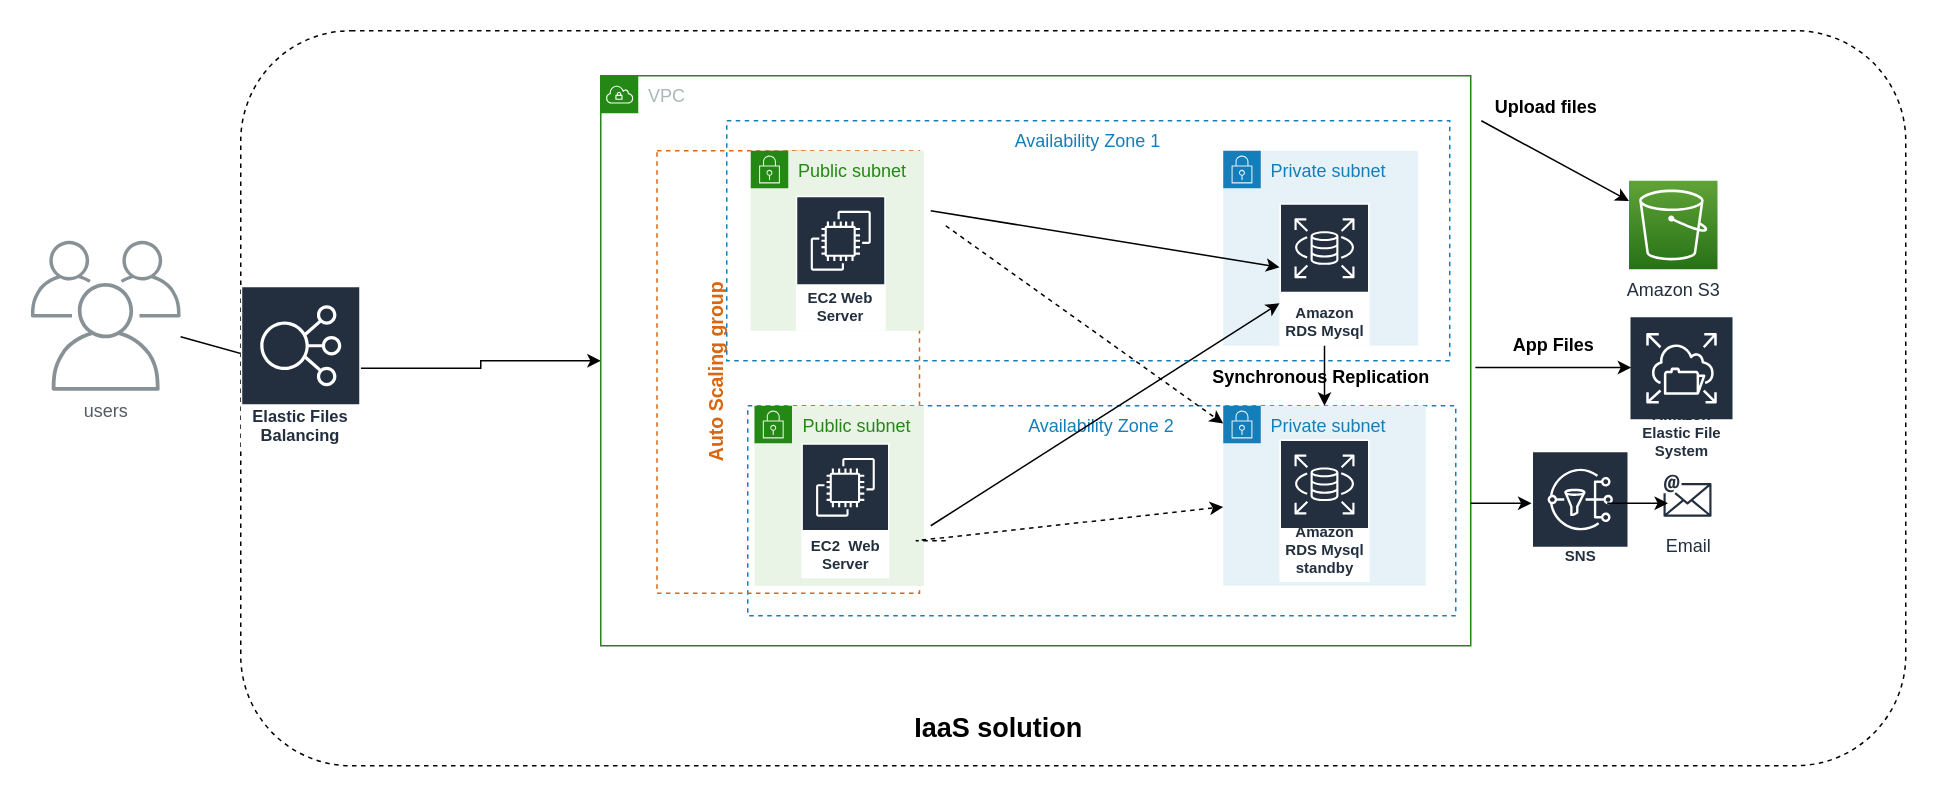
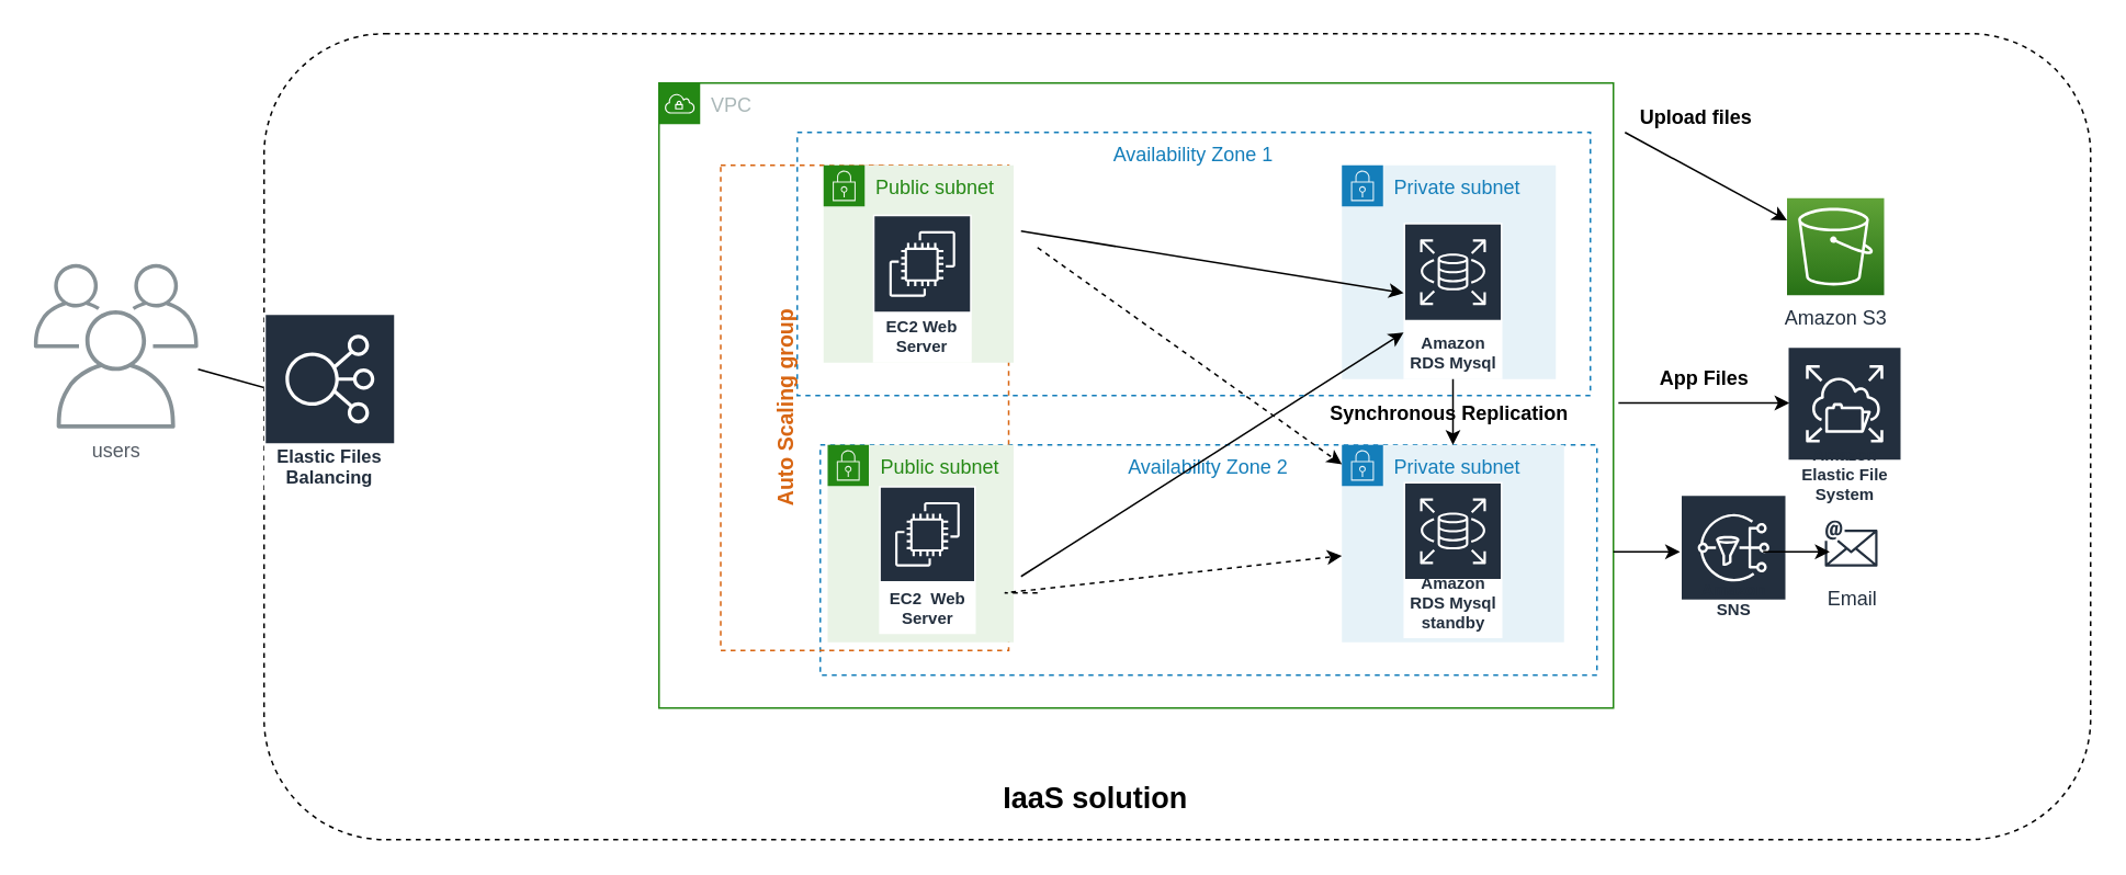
  <mxCell id="0" />
  <mxCell id="1" parent="0" />
  <mxCell id="2" value="users" style="sketch=0;outlineConnect=0;gradientColor=none;fontColor=#545B64;strokeColor=none;fillColor=#879196;dashed=0;verticalLabelPosition=bottom;verticalAlign=top;align=center;html=1;fontSize=12;fontStyle=0;aspect=fixed;shape=mxgraph.aws4.illustration_users;pointerEvents=1" parent="1" vertex="1"><mxGeometry x="20" y="160" width="100" height="100" as="geometry" /></mxCell>
  <mxCell id="3" value="" style="endArrow=classic;html=1;rounded=0;" parent="1" source="2" edge="1"><mxGeometry width="50" height="50" relative="1" as="geometry"><mxPoint x="380" y="310" as="sourcePoint" /><mxPoint x="199.5" y="246.214" as="targetPoint" /></mxGeometry></mxCell>
  <mxCell id="4" value="Availability Zone 1" style="fillColor=none;strokeColor=#147EBA;dashed=1;verticalAlign=top;fontStyle=0;fontColor=#147EBA;fontFamily=Helvetica;" vertex="1" parent="1"><mxGeometry x="480" y="89.75" width="490" height="150.25" as="geometry" /></mxCell>
  <mxCell id="5" value="" style="rounded=1;whiteSpace=wrap;html=1;dashed=1;" vertex="1" parent="1"><mxGeometry x="160" y="20" width="1110" height="490" as="geometry" /></mxCell>
  <mxCell id="6" value="Availability Zone 2" style="fillColor=none;strokeColor=#147EBA;dashed=1;verticalAlign=top;fontStyle=0;fontColor=#147EBA;fontFamily=Helvetica;" vertex="1" parent="1"><mxGeometry x="498" y="270" width="472" height="140" as="geometry" /></mxCell>
  <mxCell id="7" value="Private subnet" style="points=[[0,0],[0.25,0],[0.5,0],[0.75,0],[1,0],[1,0.25],[1,0.5],[1,0.75],[1,1],[0.75,1],[0.5,1],[0.25,1],[0,1],[0,0.75],[0,0.5],[0,0.25]];outlineConnect=0;gradientColor=none;html=1;whiteSpace=wrap;fontSize=12;fontStyle=0;container=1;pointerEvents=0;collapsible=0;recursiveResize=0;shape=mxgraph.aws4.group;grIcon=mxgraph.aws4.group_security_group;grStroke=0;strokeColor=#147EBA;fillColor=#E6F2F8;verticalAlign=top;align=left;spacingLeft=30;fontColor=#147EBA;dashed=0;" vertex="1" parent="1"><mxGeometry x="815" y="100" width="130" height="130" as="geometry" /></mxCell>
  <mxCell id="8" value="Amazon RDS Mysql" style="sketch=0;outlineConnect=0;fontColor=#232F3E;gradientColor=none;strokeColor=#ffffff;fillColor=#232F3E;dashed=0;verticalLabelPosition=middle;verticalAlign=bottom;align=center;html=1;whiteSpace=wrap;fontSize=10;fontStyle=1;spacing=3;shape=mxgraph.aws4.productIcon;prIcon=mxgraph.aws4.rds;fontFamily=Helvetica;" vertex="1" parent="1"><mxGeometry x="852.5" y="135" width="60" height="95" as="geometry" /></mxCell>
- <mxCell id="9" style="edgeStyle=orthogonalEdgeStyle;rounded=0;orthogonalLoop=1;jettySize=auto;html=1;fontFamily=Helvetica;entryX=0;entryY=0.5;entryDx=0;entryDy=0;" edge="1" parent="1" source="10" target="11"><mxGeometry relative="1" as="geometry" /></mxCell>
  <mxCell id="10" value="&lt;font style=&quot;font-size: 11px&quot;&gt;Elastic Files Balancing&lt;/font&gt;" style="sketch=0;outlineConnect=0;fontColor=#232F3E;gradientColor=none;strokeColor=#ffffff;fillColor=#232F3E;dashed=0;verticalLabelPosition=middle;verticalAlign=bottom;align=center;html=1;whiteSpace=wrap;fontSize=10;fontStyle=1;spacing=3;shape=mxgraph.aws4.productIcon;prIcon=mxgraph.aws4.elastic_load_balancing;fontFamily=Helvetica;" vertex="1" parent="1"><mxGeometry x="160" y="190" width="80" height="110" as="geometry" /></mxCell>
  <mxCell id="11" value="VPC" style="points=[[0,0],[0.25,0],[0.5,0],[0.75,0],[1,0],[1,0.25],[1,0.5],[1,0.75],[1,1],[0.75,1],[0.5,1],[0.25,1],[0,1],[0,0.75],[0,0.5],[0,0.25]];outlineConnect=0;gradientColor=none;html=1;whiteSpace=wrap;fontSize=12;fontStyle=0;container=0;pointerEvents=0;collapsible=0;recursiveResize=0;shape=mxgraph.aws4.group;grIcon=mxgraph.aws4.group_vpc;strokeColor=#248814;fillColor=none;verticalAlign=top;align=left;spacingLeft=30;fontColor=#AAB7B8;dashed=0;fontFamily=Helvetica;" vertex="1" parent="1"><mxGeometry x="400" y="50" width="580" height="380" as="geometry" /></mxCell>
  <mxCell id="12" value="&lt;b&gt;&lt;font style=&quot;font-size: 13px&quot;&gt;Auto Scaling group&lt;/font&gt;&lt;/b&gt;" style="points=[[0,0],[0.25,0],[0.5,0],[0.75,0],[1,0],[1,0.25],[1,0.5],[1,0.75],[1,1],[0.75,1],[0.5,1],[0.25,1],[0,1],[0,0.75],[0,0.5],[0,0.25]];outlineConnect=0;gradientColor=none;html=1;whiteSpace=wrap;fontSize=12;fontStyle=0;container=0;pointerEvents=0;collapsible=0;recursiveResize=0;shape=mxgraph.aws4.groupCenter;grIcon=mxgraph.aws4.group_auto_scaling_group;grStroke=1;strokeColor=#D86613;fillColor=none;verticalAlign=top;align=center;fontColor=#D86613;dashed=1;spacingTop=25;fontFamily=Helvetica;direction=south;rotation=-90;" vertex="1" parent="1"><mxGeometry x="377.5" y="160" width="295" height="175" as="geometry" /></mxCell>
  <mxCell id="13" value="Public subnet" style="points=[[0,0],[0.25,0],[0.5,0],[0.75,0],[1,0],[1,0.25],[1,0.5],[1,0.75],[1,1],[0.75,1],[0.5,1],[0.25,1],[0,1],[0,0.75],[0,0.5],[0,0.25]];outlineConnect=0;gradientColor=none;html=1;whiteSpace=wrap;fontSize=12;fontStyle=0;container=0;pointerEvents=0;collapsible=0;recursiveResize=0;shape=mxgraph.aws4.group;grIcon=mxgraph.aws4.group_security_group;grStroke=0;strokeColor=#248814;fillColor=#E9F3E6;verticalAlign=top;align=left;spacingLeft=30;fontColor=#248814;dashed=0;fontFamily=Helvetica;" vertex="1" parent="1"><mxGeometry x="500" y="100" width="115.5" height="120" as="geometry" /></mxCell>
  <mxCell id="14" value="Public subnet" style="points=[[0,0],[0.25,0],[0.5,0],[0.75,0],[1,0],[1,0.25],[1,0.5],[1,0.75],[1,1],[0.75,1],[0.5,1],[0.25,1],[0,1],[0,0.75],[0,0.5],[0,0.25]];outlineConnect=0;gradientColor=none;html=1;whiteSpace=wrap;fontSize=12;fontStyle=0;container=1;pointerEvents=0;collapsible=0;recursiveResize=0;shape=mxgraph.aws4.group;grIcon=mxgraph.aws4.group_security_group;grStroke=0;strokeColor=#248814;fillColor=#E9F3E6;verticalAlign=top;align=left;spacingLeft=30;fontColor=#248814;dashed=0;fontFamily=Helvetica;" vertex="1" parent="1"><mxGeometry x="502.5" y="270" width="113" height="120" as="geometry" /></mxCell>
  <mxCell id="15" value="EC2&amp;nbsp; Web Server" style="sketch=0;outlineConnect=0;fontColor=#232F3E;gradientColor=none;strokeColor=#ffffff;fillColor=#232F3E;dashed=0;verticalLabelPosition=middle;verticalAlign=bottom;align=center;html=1;whiteSpace=wrap;fontSize=10;fontStyle=1;spacing=3;shape=mxgraph.aws4.productIcon;prIcon=mxgraph.aws4.ec2;fontFamily=Helvetica;" vertex="1" parent="14"><mxGeometry x="31.25" y="25" width="58.75" height="90" as="geometry" /></mxCell>
  <mxCell id="16" value="EC2 Web Server" style="sketch=0;outlineConnect=0;fontColor=#232F3E;gradientColor=none;strokeColor=#ffffff;fillColor=#232F3E;dashed=0;verticalLabelPosition=middle;verticalAlign=bottom;align=center;html=1;whiteSpace=wrap;fontSize=10;fontStyle=1;spacing=3;shape=mxgraph.aws4.productIcon;prIcon=mxgraph.aws4.ec2;fontFamily=Helvetica;" vertex="1" parent="1"><mxGeometry x="530" y="130" width="60" height="90" as="geometry" /></mxCell>
  <mxCell id="17" style="rounded=0;orthogonalLoop=1;jettySize=auto;html=1;fontFamily=Helvetica;" edge="1" parent="1" target="8"><mxGeometry relative="1" as="geometry"><mxPoint x="924" y="30" as="targetPoint" /><mxPoint x="620" y="350" as="sourcePoint" /><Array as="points"><mxPoint x="620" y="350" /></Array></mxGeometry></mxCell>
  <mxCell id="18" style="rounded=0;orthogonalLoop=1;jettySize=auto;html=1;fontFamily=Helvetica;" edge="1" parent="1" target="8"><mxGeometry relative="1" as="geometry"><mxPoint x="878.654" y="231" as="targetPoint" /><mxPoint x="620" y="140" as="sourcePoint" /><Array as="points"><mxPoint x="620" y="140" /></Array></mxGeometry></mxCell>
  <mxCell id="19" value="&lt;span style=&quot;font-size: 18px;&quot;&gt;&lt;font style=&quot;font-size: 18px;&quot;&gt;IaaS solution&lt;/font&gt;&lt;/span&gt;" style="text;html=1;align=center;verticalAlign=middle;resizable=0;points=[];autosize=1;strokeColor=none;fillColor=none;fontFamily=Helvetica;fontSize=18;fontStyle=1" vertex="1" parent="1"><mxGeometry x="600" y="470" width="130" height="30" as="geometry" /></mxCell>
  <mxCell id="20" value="Private subnet" style="points=[[0,0],[0.25,0],[0.5,0],[0.75,0],[1,0],[1,0.25],[1,0.5],[1,0.75],[1,1],[0.75,1],[0.5,1],[0.25,1],[0,1],[0,0.75],[0,0.5],[0,0.25]];outlineConnect=0;gradientColor=none;html=1;whiteSpace=wrap;fontSize=12;fontStyle=0;container=1;pointerEvents=0;collapsible=0;recursiveResize=0;shape=mxgraph.aws4.group;grIcon=mxgraph.aws4.group_security_group;grStroke=0;strokeColor=#147EBA;fillColor=#E6F2F8;verticalAlign=top;align=left;spacingLeft=30;fontColor=#147EBA;dashed=0;" vertex="1" parent="1"><mxGeometry x="815" y="270" width="135" height="120" as="geometry" /></mxCell>
  <mxCell id="21" value="Amazon RDS Mysql&lt;br&gt;standby" style="sketch=0;outlineConnect=0;fontColor=#232F3E;gradientColor=none;strokeColor=#ffffff;fillColor=#232F3E;dashed=0;verticalLabelPosition=middle;verticalAlign=bottom;align=center;html=1;whiteSpace=wrap;fontSize=10;fontStyle=1;spacing=3;shape=mxgraph.aws4.productIcon;prIcon=mxgraph.aws4.rds;fontFamily=Helvetica;" vertex="1" parent="20"><mxGeometry x="37.5" y="22.5" width="60" height="95" as="geometry" /></mxCell>
  <mxCell id="22" value="&lt;span style=&quot;font-size: 13px&quot;&gt;&lt;font style=&quot;font-size: 12px&quot;&gt;Synchronous Replication&lt;br&gt;&lt;/font&gt;&lt;/span&gt;" style="text;html=1;align=center;verticalAlign=middle;resizable=0;points=[];autosize=1;strokeColor=none;fillColor=none;fontFamily=Helvetica;fontSize=13;fontStyle=1" vertex="1" parent="1"><mxGeometry x="800" y="240" width="160" height="20" as="geometry" /></mxCell>
  <mxCell id="23" value="" style="endArrow=classic;html=1;rounded=0;fontSize=12;" edge="1" parent="1" source="8" target="20"><mxGeometry width="50" height="50" relative="1" as="geometry"><mxPoint x="1030" y="270" as="sourcePoint" /><mxPoint x="1080" y="220" as="targetPoint" /></mxGeometry></mxCell>
  <mxCell id="24" style="rounded=0;orthogonalLoop=1;jettySize=auto;html=1;fontFamily=Helvetica;dashed=1;" edge="1" parent="1" target="20"><mxGeometry relative="1" as="geometry"><mxPoint x="862.5" y="187.643" as="targetPoint" /><mxPoint x="630" y="150" as="sourcePoint" /><Array as="points"><mxPoint x="630" y="150" /></Array></mxGeometry></mxCell>
  <mxCell id="25" style="rounded=0;orthogonalLoop=1;jettySize=auto;html=1;fontFamily=Helvetica;dashed=1;" edge="1" parent="1" target="20"><mxGeometry relative="1" as="geometry"><mxPoint x="862.5" y="211.643" as="targetPoint" /><mxPoint x="630" y="360" as="sourcePoint" /><Array as="points"><mxPoint x="610" y="360" /></Array></mxGeometry></mxCell>
  <mxCell id="26" value="Amazon S3" style="outlineConnect=0;fontColor=#232F3E;gradientColor=#60A337;gradientDirection=north;fillColor=#277116;strokeColor=#ffffff;dashed=0;verticalLabelPosition=bottom;verticalAlign=top;align=center;html=1;fontSize=12;fontStyle=0;aspect=fixed;shape=mxgraph.aws4.resourceIcon;resIcon=mxgraph.aws4.s3;labelBackgroundColor=#ffffff;" vertex="1" parent="1"><mxGeometry x="1085.5" y="120" width="59" height="59" as="geometry" /></mxCell>
  <mxCell id="27" value="Amazon Elastic File System" style="sketch=0;outlineConnect=0;fontColor=#232F3E;gradientColor=none;strokeColor=#ffffff;fillColor=#232F3E;dashed=0;verticalLabelPosition=middle;verticalAlign=bottom;align=center;html=1;whiteSpace=wrap;fontSize=10;fontStyle=1;spacing=3;shape=mxgraph.aws4.productIcon;prIcon=mxgraph.aws4.elastic_file_system;" vertex="1" parent="1"><mxGeometry x="1085.5" y="210" width="70" height="100" as="geometry" /></mxCell>
  <mxCell id="28" value="&lt;span style=&quot;font-size: 13px&quot;&gt;&lt;font style=&quot;font-size: 12px&quot;&gt;Upload files&lt;br&gt;&lt;/font&gt;&lt;/span&gt;" style="text;html=1;align=center;verticalAlign=middle;resizable=0;points=[];autosize=1;strokeColor=none;fillColor=none;fontFamily=Helvetica;fontSize=13;fontStyle=1" vertex="1" parent="1"><mxGeometry x="990" y="60" width="80" height="20" as="geometry" /></mxCell>
  <mxCell id="29" value="&lt;span style=&quot;font-size: 13px&quot;&gt;&lt;font style=&quot;font-size: 12px&quot;&gt;App Files&lt;br&gt;&lt;/font&gt;&lt;/span&gt;" style="text;html=1;align=center;verticalAlign=middle;resizable=0;points=[];autosize=1;strokeColor=none;fillColor=none;fontFamily=Helvetica;fontSize=13;fontStyle=1" vertex="1" parent="1"><mxGeometry x="1000" y="219" width="70" height="20" as="geometry" /></mxCell>
  <mxCell id="30" value="" style="endArrow=classic;html=1;rounded=0;fontSize=12;exitX=-0.037;exitY=1;exitDx=0;exitDy=0;exitPerimeter=0;" edge="1" parent="1" source="28" target="26"><mxGeometry width="50" height="50" relative="1" as="geometry"><mxPoint x="985" y="185" as="sourcePoint" /><mxPoint x="1035" y="135" as="targetPoint" /></mxGeometry></mxCell>
  <mxCell id="31" value="" style="endArrow=classic;html=1;rounded=0;fontSize=12;" edge="1" parent="1"><mxGeometry width="50" height="50" relative="1" as="geometry"><mxPoint x="983.05" y="244.5" as="sourcePoint" /><mxPoint x="1086.96" y="244.5" as="targetPoint" /></mxGeometry></mxCell>
  <mxCell id="32" value="Amazon SNS" style="sketch=0;outlineConnect=0;fontColor=#232F3E;gradientColor=none;strokeColor=#ffffff;fillColor=#232F3E;dashed=0;verticalLabelPosition=middle;verticalAlign=bottom;align=center;html=1;whiteSpace=wrap;fontSize=10;fontStyle=1;spacing=3;shape=mxgraph.aws4.productIcon;prIcon=mxgraph.aws4.sns;" vertex="1" parent="1"><mxGeometry x="1020.5" y="300" width="65" height="80" as="geometry" /></mxCell>
  <mxCell id="33" value="Email" style="sketch=0;outlineConnect=0;fontColor=#232F3E;gradientColor=none;strokeColor=#232F3E;fillColor=#ffffff;dashed=0;verticalLabelPosition=bottom;verticalAlign=top;align=center;html=1;fontSize=12;fontStyle=0;aspect=fixed;shape=mxgraph.aws4.resourceIcon;resIcon=mxgraph.aws4.email;" vertex="1" parent="1"><mxGeometry x="1104.5" y="310" width="40" height="40" as="geometry" /></mxCell>
  <mxCell id="34" value="" style="endArrow=classic;html=1;rounded=0;fontSize=12;" edge="1" parent="1"><mxGeometry width="50" height="50" relative="1" as="geometry"><mxPoint x="980" y="335" as="sourcePoint" /><mxPoint x="1020.5" y="335" as="targetPoint" /><Array as="points" /></mxGeometry></mxCell>
  <mxCell id="35" value="" style="endArrow=classic;html=1;rounded=0;fontSize=12;" edge="1" parent="1"><mxGeometry width="50" height="50" relative="1" as="geometry"><mxPoint x="1071" y="335" as="sourcePoint" /><mxPoint x="1111.5" y="335" as="targetPoint" /><Array as="points" /></mxGeometry></mxCell>
  <mxCell id="36" value="Availability Zone 1" style="fillColor=none;strokeColor=#147EBA;dashed=1;verticalAlign=top;fontStyle=0;fontColor=#147EBA;fontFamily=Helvetica;" vertex="1" parent="1"><mxGeometry x="484" y="80" width="482" height="160" as="geometry" /></mxCell>
